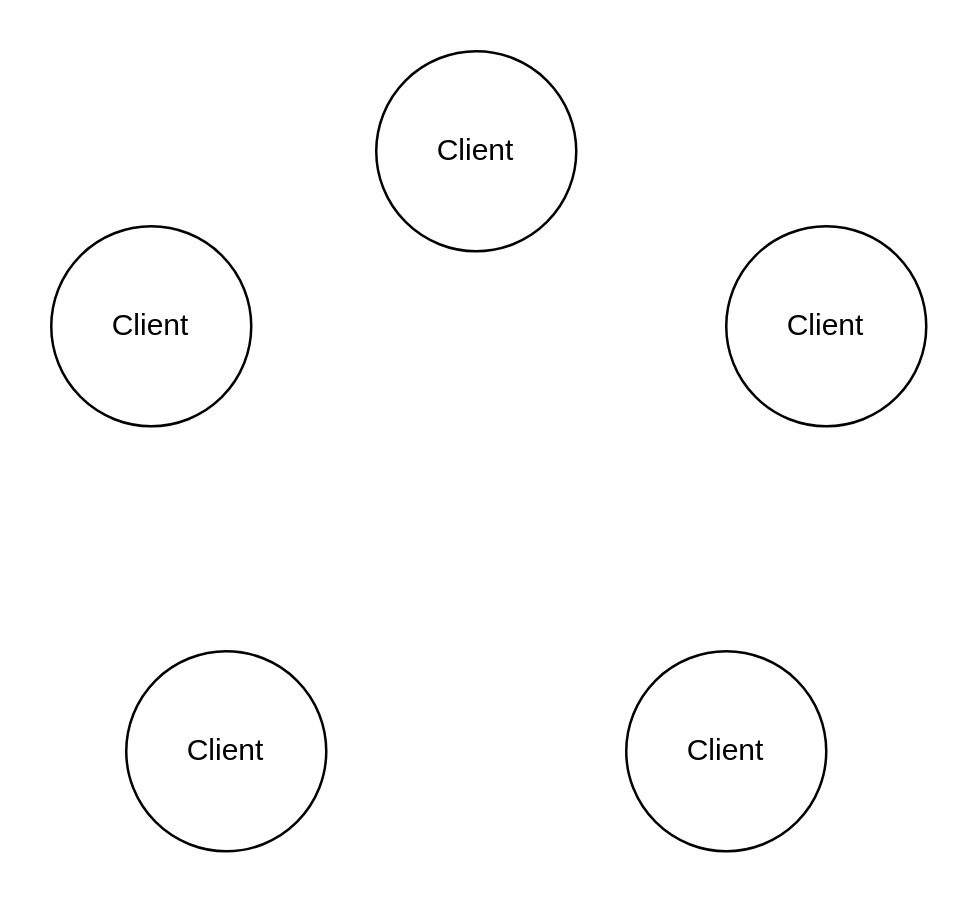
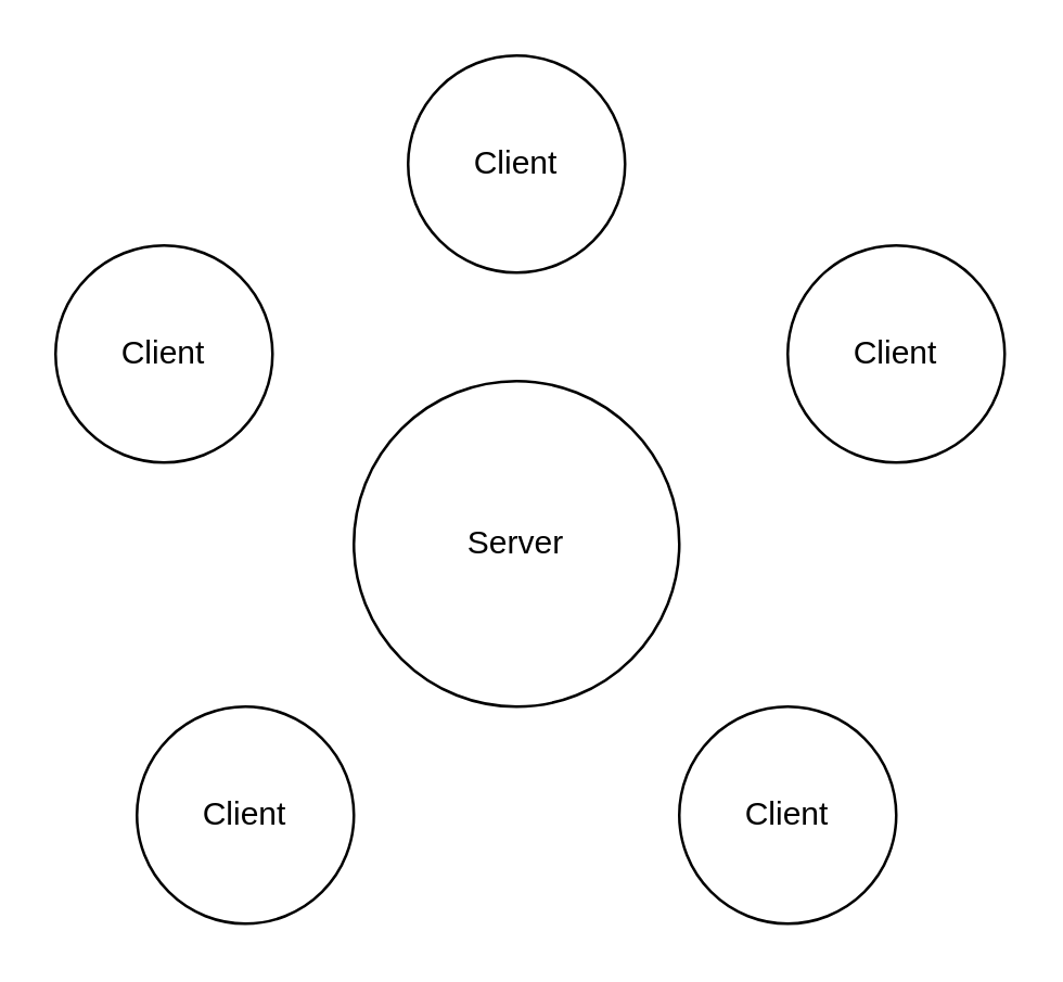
  <mxCell id="0" />
  <mxCell id="1" parent="0" />
+ <mxCell id="2" value="Server" style="ellipse;whiteSpace=wrap;html=1;aspect=fixed;" vertex="1" parent="1"><mxGeometry x="130" y="140" width="120" height="120" as="geometry" /></mxCell>
  <mxCell id="3" value="Client" style="ellipse;whiteSpace=wrap;html=1;aspect=fixed;" vertex="1" parent="1"><mxGeometry x="290" y="90" width="80" height="80" as="geometry" /></mxCell>
  <mxCell id="4" value="Client" style="ellipse;whiteSpace=wrap;html=1;aspect=fixed;" vertex="1" parent="1"><mxGeometry x="250" y="260" width="80" height="80" as="geometry" /></mxCell>
  <mxCell id="5" value="Client" style="ellipse;whiteSpace=wrap;html=1;aspect=fixed;" vertex="1" parent="1"><mxGeometry x="150" y="20" width="80" height="80" as="geometry" /></mxCell>
  <mxCell id="6" value="Client" style="ellipse;whiteSpace=wrap;html=1;aspect=fixed;" vertex="1" parent="1"><mxGeometry x="20" y="90" width="80" height="80" as="geometry" /></mxCell>
  <mxCell id="7" value="Client" style="ellipse;whiteSpace=wrap;html=1;aspect=fixed;" vertex="1" parent="1"><mxGeometry x="50" y="260" width="80" height="80" as="geometry" /></mxCell>
